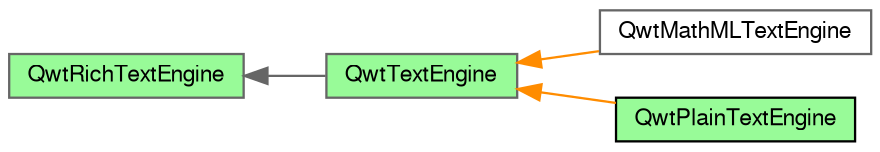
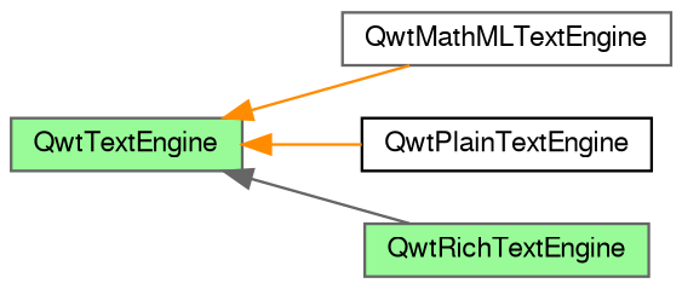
  digraph {
    rankdir=LR
    node [color=gray40 fillcolor=palegreen fontname=FreeSans fontsize=10 shape=record style=filled]
    edge [color=darkorange dir=back fontname=FreeSans fontsize=10 labelfontname=FreeSans labelfontsize=10 style=solid]
    n1 [height=0.2 label=QwtTextEngine width=0.4]
    n2 [fillcolor=white height=0.2 label=QwtMathMLTextEngine width=0.4]
-   n3 [color=black height=0.2 label=QwtPlainTextEngine width=0.4]
+   n3 [color=black fillcolor=white height=0.2 label=QwtPlainTextEngine width=0.4]
    n4 [height=0.2 label=QwtRichTextEngine width=0.4]
    n1 -> n2
    n1 -> n3
-   n4 -> n1 [color=gray40]
+   n1 -> n4 [color=gray40]
  }
